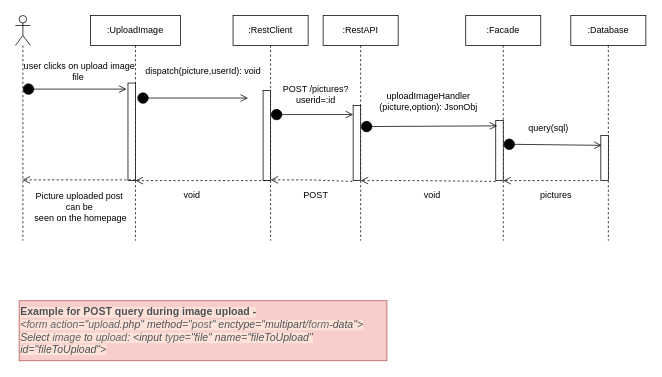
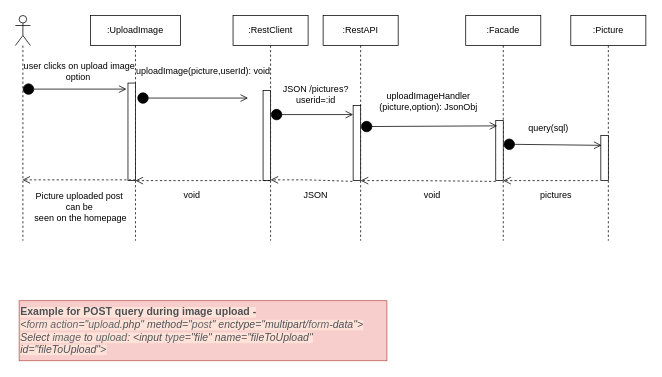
  <mxCell id="0" />
  <mxCell id="1" parent="0" />
  <mxCell id="2" value="" style="shape=umlLifeline;participant=umlActor;perimeter=lifelinePerimeter;whiteSpace=wrap;html=1;container=1;collapsible=0;recursiveResize=0;verticalAlign=top;spacingTop=36;outlineConnect=0;" vertex="1" parent="1"><mxGeometry y="20" width="20" height="300" as="geometry" x="20" /></mxCell>
  <mxCell id="3" value=":UploadImage" style="shape=umlLifeline;perimeter=lifelinePerimeter;whiteSpace=wrap;html=1;container=1;collapsible=0;recursiveResize=0;outlineConnect=0;" vertex="1" parent="1"><mxGeometry x="120" y="20" width="120" height="300" as="geometry" /></mxCell>
  <mxCell id="4" value="" style="html=1;points=[];perimeter=orthogonalPerimeter;" vertex="1" parent="3"><mxGeometry x="50" y="90" width="10" height="130" as="geometry" /></mxCell>
  <mxCell id="5" value="Picture uploaded post &lt;br&gt;can be&lt;br&gt;&amp;nbsp;seen on the homepage" style="text;html=1;align=center;verticalAlign=middle;resizable=0;points=[];autosize=1;" vertex="1" parent="3"><mxGeometry x="-85" y="230" width="140" height="50" as="geometry" /></mxCell>
  <mxCell id="6" value=":RestClient" style="shape=umlLifeline;perimeter=lifelinePerimeter;whiteSpace=wrap;html=1;container=1;collapsible=0;recursiveResize=0;outlineConnect=0;" vertex="1" parent="1"><mxGeometry x="310" y="20" width="100" height="300" as="geometry" /></mxCell>
  <mxCell id="7" value="" style="html=1;points=[];perimeter=orthogonalPerimeter;" vertex="1" parent="6"><mxGeometry x="40" y="100" width="10" height="120" as="geometry" /></mxCell>
  <mxCell id="8" value=":RestAPI" style="shape=umlLifeline;perimeter=lifelinePerimeter;whiteSpace=wrap;html=1;container=1;collapsible=0;recursiveResize=0;outlineConnect=0;" vertex="1" parent="1"><mxGeometry x="430" y="20" width="100" height="300" as="geometry" /></mxCell>
  <mxCell id="9" value=":Facade" style="shape=umlLifeline;perimeter=lifelinePerimeter;whiteSpace=wrap;html=1;container=1;collapsible=0;recursiveResize=0;outlineConnect=0;" vertex="1" parent="1"><mxGeometry x="620" y="20" width="100" height="300" as="geometry" /></mxCell>
- <mxCell id="10" value=":Database" style="shape=umlLifeline;perimeter=lifelinePerimeter;whiteSpace=wrap;html=1;container=1;collapsible=0;recursiveResize=0;outlineConnect=0;" vertex="1" parent="1"><mxGeometry x="760" y="20" width="100" height="300" as="geometry" /></mxCell>
+ <mxCell id="10" value=":Picture" style="shape=umlLifeline;perimeter=lifelinePerimeter;whiteSpace=wrap;html=1;container=1;collapsible=0;recursiveResize=0;outlineConnect=0;" vertex="1" parent="1"><mxGeometry x="760" y="20" width="100" height="300" as="geometry" /></mxCell>
  <mxCell id="11" value="" style="html=1;points=[];perimeter=orthogonalPerimeter;" vertex="1" parent="1"><mxGeometry x="470" y="140" width="10" height="100" as="geometry" /></mxCell>
  <mxCell id="12" value="" style="html=1;points=[];perimeter=orthogonalPerimeter;" vertex="1" parent="1"><mxGeometry x="660" y="160" width="10" height="80" as="geometry" /></mxCell>
  <mxCell id="13" value="" style="html=1;points=[];perimeter=orthogonalPerimeter;" vertex="1" parent="1"><mxGeometry x="800" y="180" width="10" height="60" as="geometry" /></mxCell>
  <mxCell id="14" value="return" style="html=1;verticalAlign=bottom;endArrow=open;dashed=1;endSize=8;" edge="1" parent="1" target="2"><mxGeometry x="0.448" y="221" relative="1" as="geometry"><mxPoint x="180" y="239" as="sourcePoint" /><mxPoint x="100" y="239" as="targetPoint" /><Array as="points"><mxPoint x="140" y="239" /></Array><mxPoint as="offset" /></mxGeometry></mxCell>
  <mxCell id="15" value="return" style="html=1;verticalAlign=bottom;endArrow=open;dashed=1;endSize=8;" edge="1" parent="1" source="6"><mxGeometry x="1" y="221" relative="1" as="geometry"><mxPoint x="300.5" y="240" as="sourcePoint" /><mxPoint x="180" y="240" as="targetPoint" /><Array as="points"><mxPoint x="260.5" y="240" /></Array><mxPoint x="-69" y="-11" as="offset" /></mxGeometry></mxCell>
  <mxCell id="16" value="return" style="html=1;verticalAlign=bottom;endArrow=open;dashed=1;endSize=8;exitX=-0.1;exitY=1.01;exitDx=0;exitDy=0;exitPerimeter=0;" edge="1" parent="1" source="11"><mxGeometry x="1" y="312" relative="1" as="geometry"><mxPoint x="450.5" y="239" as="sourcePoint" /><mxPoint x="360" y="239" as="targetPoint" /><Array as="points"><mxPoint x="410.5" y="239" /></Array><mxPoint x="-230" y="-101" as="offset" /></mxGeometry></mxCell>
  <mxCell id="17" value="return" style="html=1;verticalAlign=bottom;endArrow=open;dashed=1;endSize=8;exitX=0;exitY=1.013;exitDx=0;exitDy=0;exitPerimeter=0;" edge="1" parent="1" source="12"><mxGeometry x="1" y="422" relative="1" as="geometry"><mxPoint x="590.5" y="240" as="sourcePoint" /><mxPoint x="480" y="240" as="targetPoint" /><Array as="points"><mxPoint x="550.5" y="240" /></Array><mxPoint x="-360" y="-202" as="offset" /></mxGeometry></mxCell>
  <mxCell id="18" value="return" style="html=1;verticalAlign=bottom;endArrow=open;dashed=1;endSize=8;exitX=-0.4;exitY=1;exitDx=0;exitDy=0;exitPerimeter=0;" edge="1" parent="1" source="13"><mxGeometry x="1" y="555" relative="1" as="geometry"><mxPoint x="780.5" y="240" as="sourcePoint" /><mxPoint x="670" y="240" as="targetPoint" /><Array as="points"><mxPoint x="740.5" y="240" /></Array><mxPoint x="-510" y="-335" as="offset" /></mxGeometry></mxCell>
  <mxCell id="19" value="dispatch" style="html=1;verticalAlign=bottom;startArrow=circle;startFill=1;endArrow=open;startSize=6;endSize=8;entryX=-0.2;entryY=0.062;entryDx=0;entryDy=0;entryPerimeter=0;" edge="1" parent="1" source="2" target="4"><mxGeometry x="-0.369" y="-331" width="80" relative="1" as="geometry"><mxPoint x="70" y="120" as="sourcePoint" /><mxPoint x="150" y="120" as="targetPoint" /><mxPoint as="offset" /></mxGeometry></mxCell>
  <mxCell id="20" value="dispatch" style="html=1;verticalAlign=bottom;startArrow=circle;startFill=1;endArrow=open;startSize=6;endSize=8;" edge="1" parent="1"><mxGeometry x="-1" y="-338" width="80" relative="1" as="geometry"><mxPoint x="182" y="130" as="sourcePoint" /><mxPoint x="330" y="130" as="targetPoint" /><mxPoint x="-72" y="-8" as="offset" /></mxGeometry></mxCell>
  <mxCell id="21" value="dispatch" style="html=1;verticalAlign=bottom;startArrow=circle;startFill=1;endArrow=open;startSize=6;endSize=8;" edge="1" parent="1"><mxGeometry x="-1" y="-363" width="80" relative="1" as="geometry"><mxPoint x="360" y="152" as="sourcePoint" /><mxPoint x="470" y="152" as="targetPoint" /><mxPoint x="-207" y="-65" as="offset" /></mxGeometry></mxCell>
  <mxCell id="22" value="dispatch" style="html=1;verticalAlign=bottom;startArrow=circle;startFill=1;endArrow=open;startSize=6;endSize=8;entryX=0.2;entryY=0.088;entryDx=0;entryDy=0;entryPerimeter=0;exitX=1;exitY=0.28;exitDx=0;exitDy=0;exitPerimeter=0;" edge="1" parent="1" source="11" target="12"><mxGeometry x="-1" y="-477" width="80" relative="1" as="geometry"><mxPoint x="480" y="170.97" as="sourcePoint" /><mxPoint x="605" y="168" as="targetPoint" /><mxPoint x="-394" y="-188" as="offset" /></mxGeometry></mxCell>
  <mxCell id="23" value="dispatch" style="html=1;verticalAlign=bottom;startArrow=circle;startFill=1;endArrow=open;startSize=6;endSize=8;" edge="1" parent="1"><mxGeometry x="-1" y="-554" width="80" relative="1" as="geometry"><mxPoint x="670" y="191.48" as="sourcePoint" /><mxPoint x="801" y="193" as="targetPoint" /><mxPoint x="-513" y="-295" as="offset" /></mxGeometry></mxCell>
- <mxCell id="24" value="user clicks on upload image&lt;br&gt;file&amp;nbsp;" style="text;html=1;align=center;verticalAlign=middle;resizable=0;points=[];autosize=1;" vertex="1" parent="1"><mxGeometry x="25" y="80" width="160" height="30" as="geometry" /></mxCell>
- <mxCell id="25" value="&lt;span style=&quot;text-align: left;&quot;&gt;dispatch(picture,userId): void&lt;/span&gt;&lt;span style=&quot;text-align: left&quot;&gt;&lt;br&gt;&lt;/span&gt;" style="text;html=1;align=center;verticalAlign=middle;resizable=0;points=[];autosize=1;" vertex="1" parent="1"><mxGeometry x="175" y="85" width="190" height="20" as="geometry" /></mxCell>
- <mxCell id="26" value="POST /pictures?&lt;br&gt;userid=:id" style="text;html=1;align=center;verticalAlign=middle;resizable=0;points=[];autosize=1;" vertex="1" parent="1"><mxGeometry x="370" y="110" width="100" height="30" as="geometry" /></mxCell>
+ <mxCell id="24" value="user clicks on upload image&lt;br&gt;option&amp;nbsp;" style="text;html=1;align=center;verticalAlign=middle;resizable=0;points=[];autosize=1;" vertex="1" parent="1"><mxGeometry x="25" y="80" width="160" height="30" as="geometry" /></mxCell>
+ <mxCell id="25" value="&lt;span style=&quot;text-align: left;&quot;&gt;uploadImage(picture,userId): void&lt;/span&gt;&lt;span style=&quot;text-align: left&quot;&gt;&lt;br&gt;&lt;/span&gt;" style="text;html=1;align=center;verticalAlign=middle;resizable=0;points=[];autosize=1;" vertex="1" parent="1"><mxGeometry x="175" y="85" width="190" height="20" as="geometry" /></mxCell>
+ <mxCell id="26" value="JSON /pictures?&lt;br&gt;userid=:id" style="text;html=1;align=center;verticalAlign=middle;resizable=0;points=[];autosize=1;" vertex="1" parent="1"><mxGeometry x="370" y="110" width="100" height="30" as="geometry" /></mxCell>
  <mxCell id="27" value="&lt;span style=&quot;text-align: left;&quot;&gt;uploadImageHandler&lt;br&gt;(picture,option)&lt;/span&gt;&lt;span style=&quot;background-color: initial; text-align: left;&quot;&gt;: JsonObj&lt;/span&gt;&lt;span style=&quot;text-align: left;&quot;&gt;&lt;br&gt;&lt;/span&gt;" style="text;html=1;align=center;verticalAlign=middle;resizable=0;points=[];autosize=1;" vertex="1" parent="1"><mxGeometry x="495" y="120" width="150" height="30" as="geometry" /></mxCell>
  <mxCell id="28" value="query(sql)" style="text;html=1;align=center;verticalAlign=middle;resizable=0;points=[];autosize=1;" vertex="1" parent="1"><mxGeometry x="695" y="160" width="70" height="20" as="geometry" /></mxCell>
  <mxCell id="29" value="pictures" style="text;html=1;align=center;verticalAlign=middle;resizable=0;points=[];autosize=1;" vertex="1" parent="1"><mxGeometry x="700" y="250" width="80" height="20" as="geometry" /></mxCell>
  <mxCell id="30" value="void" style="text;html=1;align=center;verticalAlign=middle;resizable=0;points=[];autosize=1;" vertex="1" parent="1"><mxGeometry x="555" y="250" width="40" height="20" as="geometry" /></mxCell>
- <mxCell id="31" value="POST" style="text;html=1;align=center;verticalAlign=middle;resizable=0;points=[];autosize=1;" vertex="1" parent="1"><mxGeometry x="395" y="250" width="50" height="20" as="geometry" /></mxCell>
+ <mxCell id="31" value="JSON" style="text;html=1;align=center;verticalAlign=middle;resizable=0;points=[];autosize=1;" vertex="1" parent="1"><mxGeometry x="395" y="250" width="50" height="20" as="geometry" /></mxCell>
  <mxCell id="32" value="void" style="text;html=1;align=center;verticalAlign=middle;resizable=0;points=[];autosize=1;" vertex="1" parent="1"><mxGeometry x="235" y="250" width="40" height="20" as="geometry" /></mxCell>
  <mxCell id="33" value="&lt;span style=&quot;background-color: rgb(255, 227, 217);&quot;&gt;&lt;span style=&quot;color: rgb(77, 81, 86); font-family: arial, sans-serif; font-size: 14px; font-variant-ligatures: normal; font-variant-caps: normal; letter-spacing: normal; orphans: 2; text-align: left; text-indent: 0px; text-transform: none; widows: 2; word-spacing: 0px; -webkit-text-stroke-width: 0px; text-decoration-thickness: initial; text-decoration-style: initial; text-decoration-color: initial; float: none; display: inline !important;&quot;&gt;&lt;span style=&quot;font-style: normal;&quot;&gt;Example for POST query during image upload -&lt;/span&gt;&lt;br&gt;&lt;span style=&quot;font-weight: normal;&quot;&gt;&amp;lt;&lt;/span&gt;&lt;/span&gt;&lt;span style=&quot;font-weight: normal;&quot;&gt;&lt;em style=&quot;color: rgb(95, 99, 104); font-family: arial, sans-serif; font-size: 14px; font-variant-ligatures: normal; font-variant-caps: normal; letter-spacing: normal; orphans: 2; text-align: left; text-indent: 0px; text-transform: none; widows: 2; word-spacing: 0px; -webkit-text-stroke-width: 0px; text-decoration-thickness: initial; text-decoration-style: initial; text-decoration-color: initial;&quot;&gt;form action&lt;/em&gt;&lt;span style=&quot;color: rgb(77, 81, 86); font-family: arial, sans-serif; font-size: 14px; font-variant-ligatures: normal; font-variant-caps: normal; letter-spacing: normal; orphans: 2; text-align: left; text-indent: 0px; text-transform: none; widows: 2; word-spacing: 0px; -webkit-text-stroke-width: 0px; text-decoration-thickness: initial; text-decoration-style: initial; text-decoration-color: initial; float: none; display: inline !important;&quot;&gt;=&quot;&lt;/span&gt;&lt;em style=&quot;color: rgb(95, 99, 104); font-family: arial, sans-serif; font-size: 14px; font-variant-ligatures: normal; font-variant-caps: normal; letter-spacing: normal; orphans: 2; text-align: left; text-indent: 0px; text-transform: none; widows: 2; word-spacing: 0px; -webkit-text-stroke-width: 0px; text-decoration-thickness: initial; text-decoration-style: initial; text-decoration-color: initial;&quot;&gt;upload&lt;/em&gt;&lt;span style=&quot;color: rgb(77, 81, 86); font-family: arial, sans-serif; font-size: 14px; font-variant-ligatures: normal; font-variant-caps: normal; letter-spacing: normal; orphans: 2; text-align: left; text-indent: 0px; text-transform: none; widows: 2; word-spacing: 0px; -webkit-text-stroke-width: 0px; text-decoration-thickness: initial; text-decoration-style: initial; text-decoration-color: initial; float: none; display: inline !important;&quot;&gt;.php&quot; method=&quot;&lt;/span&gt;&lt;em style=&quot;color: rgb(95, 99, 104); font-family: arial, sans-serif; font-size: 14px; font-variant-ligatures: normal; font-variant-caps: normal; letter-spacing: normal; orphans: 2; text-align: left; text-indent: 0px; text-transform: none; widows: 2; word-spacing: 0px; -webkit-text-stroke-width: 0px; text-decoration-thickness: initial; text-decoration-style: initial; text-decoration-color: initial;&quot;&gt;post&lt;/em&gt;&lt;span style=&quot;color: rgb(77, 81, 86); font-family: arial, sans-serif; font-size: 14px; font-variant-ligatures: normal; font-variant-caps: normal; letter-spacing: normal; orphans: 2; text-align: left; text-indent: 0px; text-transform: none; widows: 2; word-spacing: 0px; -webkit-text-stroke-width: 0px; text-decoration-thickness: initial; text-decoration-style: initial; text-decoration-color: initial; float: none; display: inline !important;&quot;&gt;&quot; enctype=&quot;multipart/&lt;/span&gt;&lt;em style=&quot;color: rgb(95, 99, 104); font-family: arial, sans-serif; font-size: 14px; font-variant-ligatures: normal; font-variant-caps: normal; letter-spacing: normal; orphans: 2; text-align: left; text-indent: 0px; text-transform: none; widows: 2; word-spacing: 0px; -webkit-text-stroke-width: 0px; text-decoration-thickness: initial; text-decoration-style: initial; text-decoration-color: initial;&quot;&gt;form&lt;/em&gt;&lt;span style=&quot;color: rgb(77, 81, 86); font-family: arial, sans-serif; font-size: 14px; font-variant-ligatures: normal; font-variant-caps: normal; letter-spacing: normal; orphans: 2; text-align: left; text-indent: 0px; text-transform: none; widows: 2; word-spacing: 0px; -webkit-text-stroke-width: 0px; text-decoration-thickness: initial; text-decoration-style: initial; text-decoration-color: initial; float: none; display: inline !important;&quot;&gt;-data&quot;&amp;gt; Select&lt;span&gt;&amp;nbsp;&lt;/span&gt;&lt;/span&gt;&lt;em style=&quot;color: rgb(95, 99, 104); font-family: arial, sans-serif; font-size: 14px; font-variant-ligatures: normal; font-variant-caps: normal; letter-spacing: normal; orphans: 2; text-align: left; text-indent: 0px; text-transform: none; widows: 2; word-spacing: 0px; -webkit-text-stroke-width: 0px; text-decoration-thickness: initial; text-decoration-style: initial; text-decoration-color: initial;&quot;&gt;image&lt;/em&gt;&lt;span style=&quot;color: rgb(77, 81, 86); font-family: arial, sans-serif; font-size: 14px; font-variant-ligatures: normal; font-variant-caps: normal; letter-spacing: normal; orphans: 2; text-align: left; text-indent: 0px; text-transform: none; widows: 2; word-spacing: 0px; -webkit-text-stroke-width: 0px; text-decoration-thickness: initial; text-decoration-style: initial; text-decoration-color: initial; float: none; display: inline !important;&quot;&gt;&lt;span&gt;&amp;nbsp;&lt;/span&gt;to&lt;span&gt;&amp;nbsp;&lt;/span&gt;&lt;/span&gt;&lt;em style=&quot;color: rgb(95, 99, 104); font-family: arial, sans-serif; font-size: 14px; font-variant-ligatures: normal; font-variant-caps: normal; letter-spacing: normal; orphans: 2; text-align: left; text-indent: 0px; text-transform: none; widows: 2; word-spacing: 0px; -webkit-text-stroke-width: 0px; text-decoration-thickness: initial; text-decoration-style: initial; text-decoration-color: initial;&quot;&gt;upload&lt;/em&gt;&lt;span style=&quot;color: rgb(77, 81, 86); font-family: arial, sans-serif; font-size: 14px; font-variant-ligatures: normal; font-variant-caps: normal; letter-spacing: normal; orphans: 2; text-align: left; text-indent: 0px; text-transform: none; widows: 2; word-spacing: 0px; -webkit-text-stroke-width: 0px; text-decoration-thickness: initial; text-decoration-style: initial; text-decoration-color: initial; float: none; display: inline !important;&quot;&gt;: &amp;lt;input&lt;span&gt;&amp;nbsp;&lt;/span&gt;&lt;/span&gt;&lt;em style=&quot;color: rgb(95, 99, 104); font-family: arial, sans-serif; font-size: 14px; font-variant-ligatures: normal; font-variant-caps: normal; letter-spacing: normal; orphans: 2; text-align: left; text-indent: 0px; text-transform: none; widows: 2; word-spacing: 0px; -webkit-text-stroke-width: 0px; text-decoration-thickness: initial; text-decoration-style: initial; text-decoration-color: initial;&quot;&gt;type&lt;/em&gt;&lt;span style=&quot;color: rgb(77, 81, 86); font-family: arial, sans-serif; font-size: 14px; font-variant-ligatures: normal; font-variant-caps: normal; letter-spacing: normal; orphans: 2; text-align: left; text-indent: 0px; text-transform: none; widows: 2; word-spacing: 0px; -webkit-text-stroke-width: 0px; text-decoration-thickness: initial; text-decoration-style: initial; text-decoration-color: initial; float: none; display: inline !important;&quot;&gt;=&quot;file&quot; name=&quot;fileToUpload&quot; id=&quot;fileToUpload&quot;&amp;gt;&lt;/span&gt;&lt;/span&gt;&lt;/span&gt;" style="text;whiteSpace=wrap;html=1;fillColor=#f8cecc;strokeColor=#b85450;fontStyle=3" vertex="1" parent="1"><mxGeometry x="25" y="400" width="490" height="80" as="geometry" /></mxCell>
